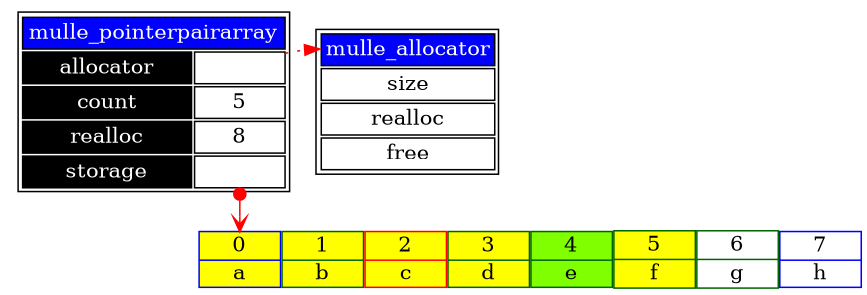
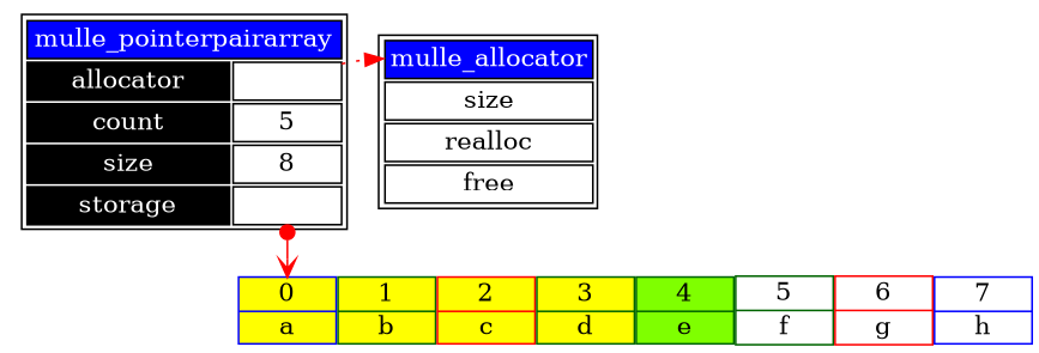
  digraph {
    nodesep=0.0
    ranksep=0.3
    node [shape=record color=darkgreen fillcolor=yellow fixedsize=true fontcolor=black fontsize=14 style=filled]
    edge [color=red]
-   n1 [label=<<TABLE BORDER="1">          <TR BORDER="0"><TD BGCOLOR="blue" COLSPAN="2"><FONT COLOR="white">mulle_pointerpairarray</FONT></TD></TR>          <TR BORDER="0"><TD BGCOLOR="black"><FONT COLOR="white">allocator</FONT></TD><TD PORT="allocator"></TD></TR>          <TR BORDER="0"><TD BGCOLOR="black"><FONT COLOR="white">count</FONT></TD><TD>5</TD></TR>          <TR BORDER="0"><TD BGCOLOR="black"><FONT COLOR="white">realloc</FONT></TD><TD>8</TD></TR>          <TR BORDER="0"><TD BGCOLOR="black"><FONT COLOR="white">storage</FONT></TD><TD PORT="pointers"></TD></TR>          </TABLE>> shape=none color="" fillcolor="" fixedsize="" fontcolor="" fontsize="" style=""]
+   n1 [label=<<TABLE BORDER="1">          <TR BORDER="0"><TD BGCOLOR="blue" COLSPAN="2"><FONT COLOR="white">mulle_pointerpairarray</FONT></TD></TR>          <TR BORDER="0"><TD BGCOLOR="black"><FONT COLOR="white">allocator</FONT></TD><TD PORT="allocator"></TD></TR>          <TR BORDER="0"><TD BGCOLOR="black"><FONT COLOR="white">count</FONT></TD><TD>5</TD></TR>          <TR BORDER="0"><TD BGCOLOR="black"><FONT COLOR="white">size</FONT></TD><TD>8</TD></TR>          <TR BORDER="0"><TD BGCOLOR="black"><FONT COLOR="white">storage</FONT></TD><TD PORT="pointers"></TD></TR>          </TABLE>> shape=none color="" fillcolor="" fixedsize="" fontcolor="" fontsize="" style=""]
    n2 [label=<<TABLE BORDER="1">          <TR BORDER="0"><TD PORT="name" BGCOLOR="blue"><FONT COLOR="white">mulle_allocator</FONT></TD></TR>          <TR BORDER="0"><TD>size</TD></TR>          <TR BORDER="0"><TD>realloc</TD></TR>          <TR BORDER="0"><TD>free</TD></TR>          </TABLE>> shape=none color="" fillcolor="" fixedsize="" fontcolor="" fontsize="" style=""]
    n3 [color=blue label="{ 0 | a }"]
    n4 [label="{ 1 | b }"]
    n5 [color=red label="{ 2 | c }"]
    n6 [label="{ 3 | d }"]
    n7 [fillcolor=chartreuse label="{ 4 | e }"]
-   n8 [label="{ 5 | f }"]
-   n9 [fillcolor=white label="{ 6 | g }"]
+   n8 [fillcolor=white label="{ 5 | f }"]
+   n9 [color=red fillcolor=white label="{ 6 | g }"]
    n10 [color=blue fillcolor=white label="{ 7 | h }"]
    subgraph sub_1 {
      rank=same
      rankdir=LR
      n1
      n2
    }
    subgraph sub_2 {
      rank=same
      n3
      n4
      n5
      n6
      n7
      n8
      n9
      n10
    }
    n1 -> n2 [style=invis color=""]
    n1 -> n2 [arrowhead=normal headport="name:w" style=dotted tailport="allocator:c"]
    n1 -> n3 [arrowhead=vee arrowtail=dot dir=both style=solid tailport="pointers:c"]
  }
